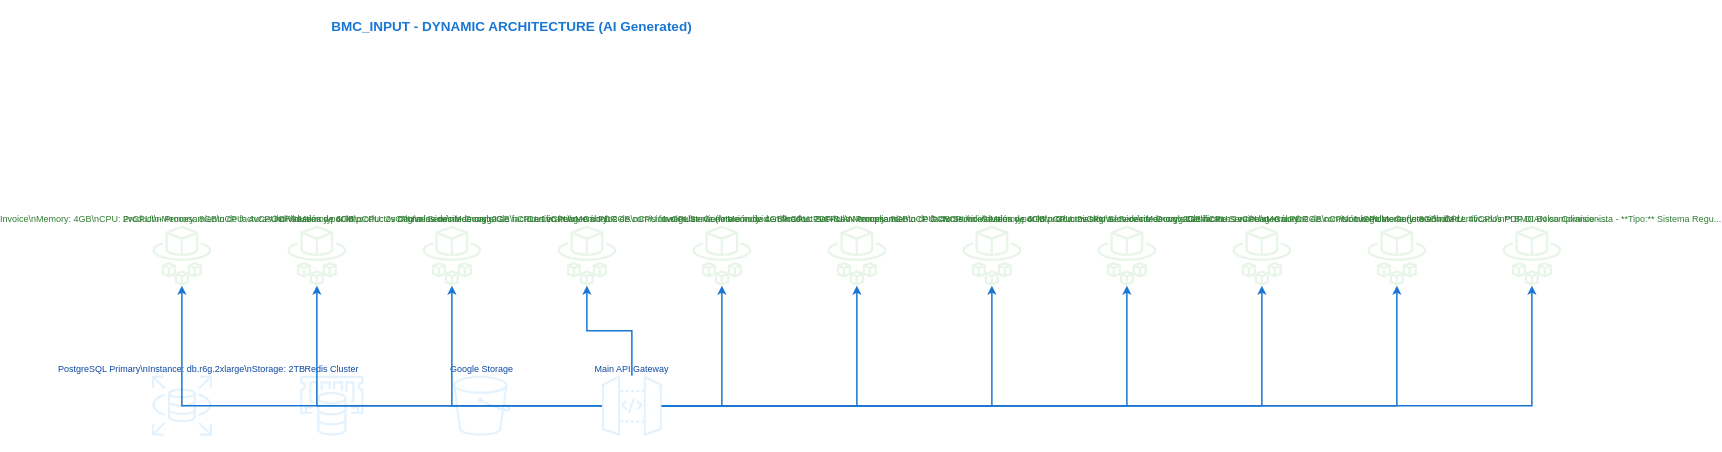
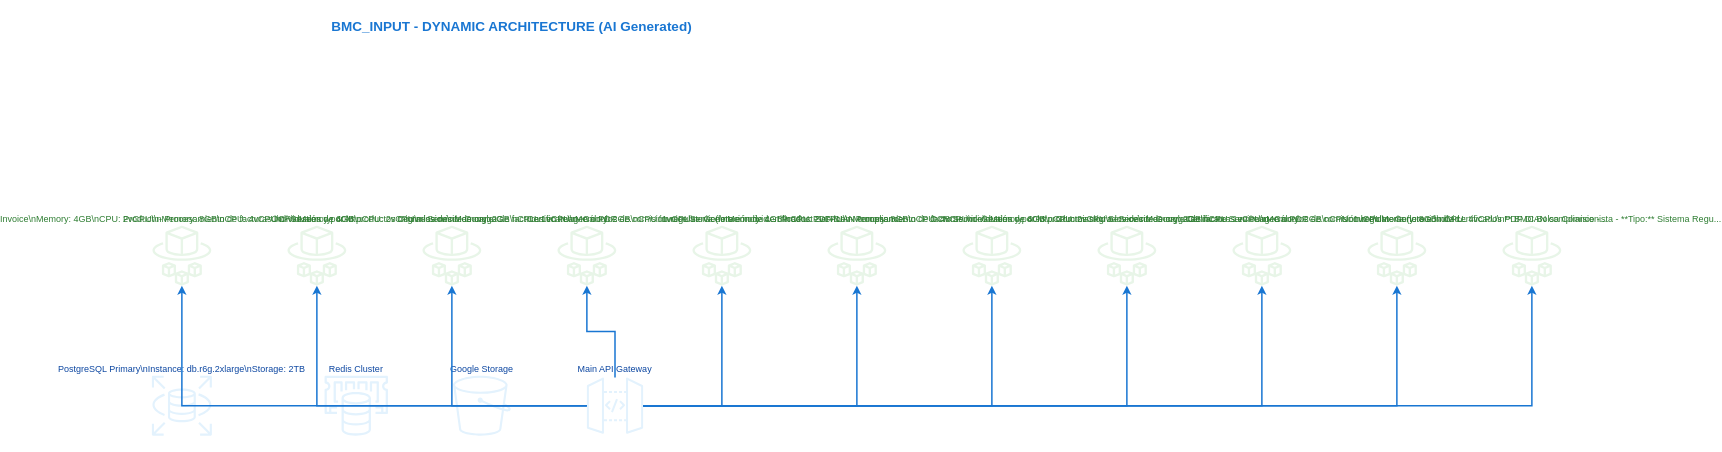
  <mxCell id="0" />
  <mxCell id="1" parent="0" />
  <mxCell id="2" value="BMC_INPUT - DYNAMIC ARCHITECTURE (AI Generated)" style="text;html=1;strokeColor=none;fillColor=none;align=center;verticalAlign=middle;whiteSpace=wrap;rounded=0;fontSize=18;fontStyle=1;fontColor=#1976D2;" vertex="1" parent="1"><mxGeometry x="220" y="20" width="600" height="30" as="geometry" /></mxCell>
  <mxCell id="3" value="Invoice\nMemory: 4GB\nCPU: 2vCPU\n- Procesamiento de facturas individuales y por lot..." style="shape=mxgraph.aws4.fargate;labelPosition=bottom;verticalLabelPosition=top;align=center;verticalAlign=bottom;fillColor=#E8F5E8;strokeColor=#4CAF50;fontColor=#2E7D32;" vertex="1" parent="1"><mxGeometry x="20" y="300" width="120" height="80" as="geometry" /></mxCell>
  <mxCell id="4" value="Product\nMemory: 8GB\nCPU: 4vCPU\n- Gestión de 60M productos migrados desde Google C..." style="shape=mxgraph.aws4.fargate;labelPosition=bottom;verticalLabelPosition=top;align=center;verticalAlign=bottom;fillColor=#E8F5E8;strokeColor=#4CAF50;fontColor=#2E7D32;" vertex="1" parent="1"><mxGeometry x="200" y="300" width="120" height="80" as="geometry" /></mxCell>
  <mxCell id="5" value="OCR\nMemory: 4GB\nCPU: 2vCPU\n- Servicio de carga de facturas en imagen o PDF - ..." style="shape=mxgraph.aws4.fargate;labelPosition=bottom;verticalLabelPosition=top;align=center;verticalAlign=bottom;fillColor=#E8F5E8;strokeColor=#4CAF50;fontColor=#2E7D32;" vertex="1" parent="1"><mxGeometry x="380" y="300" width="120" height="80" as="geometry" /></mxCell>
  <mxCell id="6" value="Commission\nMemory: 2GB\nCPU: 1vCPU\n- Cálculos de comisión regulatoria (lote e individ..." style="shape=mxgraph.aws4.fargate;labelPosition=bottom;verticalLabelPosition=top;align=center;verticalAlign=bottom;fillColor=#E8F5E8;strokeColor=#4CAF50;fontColor=#2E7D32;" vertex="1" parent="1"><mxGeometry x="560" y="300" width="120" height="80" as="geometry" /></mxCell>
  <mxCell id="7" value="Certificate\nMemory: 2GB\nCPU: 1vCPU\n- Generación de certificados PDF DIAN compliance -..." style="shape=mxgraph.aws4.fargate;labelPosition=bottom;verticalLabelPosition=top;align=center;verticalAlign=bottom;fillColor=#E8F5E8;strokeColor=#4CAF50;fontColor=#2E7D32;" vertex="1" parent="1"><mxGeometry x="740" y="300" width="120" height="80" as="geometry" /></mxCell>
  <mxCell id="8" value="Invoice Service\nMemory: 4GB\nCPU: 2vCPU\n- Procesamiento de facturas individuales y por lot..." style="shape=mxgraph.aws4.fargate;labelPosition=bottom;verticalLabelPosition=top;align=center;verticalAlign=bottom;fillColor=#E8F5E8;strokeColor=#4CAF50;fontColor=#2E7D32;" vertex="1" parent="1"><mxGeometry x="920" y="300" width="120" height="80" as="geometry" /></mxCell>
  <mxCell id="9" value="Product Service\nMemory: 8GB\nCPU: 4vCPU\n- Gestión de 60M productos migrados desde Google C..." style="shape=mxgraph.aws4.fargate;labelPosition=bottom;verticalLabelPosition=top;align=center;verticalAlign=bottom;fillColor=#E8F5E8;strokeColor=#4CAF50;fontColor=#2E7D32;" vertex="1" parent="1"><mxGeometry x="1100" y="300" width="120" height="80" as="geometry" /></mxCell>
  <mxCell id="10" value="OCR Service\nMemory: 4GB\nCPU: 2vCPU\n- Servicio de carga de facturas en imagen o PDF - ..." style="shape=mxgraph.aws4.fargate;labelPosition=bottom;verticalLabelPosition=top;align=center;verticalAlign=bottom;fillColor=#E8F5E8;strokeColor=#4CAF50;fontColor=#2E7D32;" vertex="1" parent="1"><mxGeometry x="1280" y="300" width="120" height="80" as="geometry" /></mxCell>
  <mxCell id="11" value="Commission Service\nMemory: 2GB\nCPU: 1vCPU\n- Cálculos de comisión regulatoria (lote e individ..." style="shape=mxgraph.aws4.fargate;labelPosition=bottom;verticalLabelPosition=top;align=center;verticalAlign=bottom;fillColor=#E8F5E8;strokeColor=#4CAF50;fontColor=#2E7D32;" vertex="1" parent="1"><mxGeometry x="1460" y="300" width="120" height="80" as="geometry" /></mxCell>
  <mxCell id="12" value="Certificate Service\nMemory: 2GB\nCPU: 1vCPU\n- Generación de certificados PDF DIAN compliance -..." style="shape=mxgraph.aws4.fargate;labelPosition=bottom;verticalLabelPosition=top;align=center;verticalAlign=bottom;fillColor=#E8F5E8;strokeColor=#4CAF50;fontColor=#2E7D32;" vertex="1" parent="1"><mxGeometry x="1640" y="300" width="120" height="80" as="geometry" /></mxCell>
  <mxCell id="13" value="Nombre\nMemory: 8GB\nCPU: 4vCPU\n** BMC Bolsa Comisionista - **Tipo:** Sistema Regu..." style="shape=mxgraph.aws4.fargate;labelPosition=bottom;verticalLabelPosition=top;align=center;verticalAlign=bottom;fillColor=#E8F5E8;strokeColor=#4CAF50;fontColor=#2E7D32;" vertex="1" parent="1"><mxGeometry x="1820" y="300" width="120" height="80" as="geometry" /></mxCell>
  <mxCell id="14" value="PostgreSQL Primary\nInstance: db.r6g.2xlarge\nStorage: 2TB" style="shape=mxgraph.aws4.rds;labelPosition=bottom;verticalLabelPosition=top;align=center;verticalAlign=bottom;fillColor=#E3F2FD;strokeColor=#1976D2;fontColor=#0D47A1;" vertex="1" parent="1"><mxGeometry x="20" y="500" width="120" height="80" as="geometry" /></mxCell>
- <mxCell id="15" value="Redis Cluster" style="shape=mxgraph.aws4.elasticache;labelPosition=bottom;verticalLabelPosition=top;align=center;verticalAlign=bottom;fillColor=#E3F2FD;strokeColor=#1976D2;fontColor=#0D47A1;" vertex="1" parent="1"><mxGeometry x="220" y="500" width="120" height="80" as="geometry" /></mxCell>
+ <mxCell id="15" value="Redis Cluster" style="shape=mxgraph.aws4.elasticache;labelPosition=bottom;verticalLabelPosition=top;align=center;verticalAlign=bottom;fillColor=#E3F2FD;strokeColor=#1976D2;fontColor=#0D47A1;" vertex="1" parent="1"><mxGeometry x="220" y="500" width="185" height="80" as="geometry" /></mxCell>
  <mxCell id="16" value="Google Storage" style="shape=mxgraph.aws4.s3;labelPosition=bottom;verticalLabelPosition=top;align=center;verticalAlign=bottom;fillColor=#E3F2FD;strokeColor=#1976D2;fontColor=#0D47A1;" vertex="1" parent="1"><mxGeometry x="420" y="500" width="120" height="80" as="geometry" /></mxCell>
- <mxCell id="17" value="Main API Gateway" style="shape=mxgraph.aws4.api_gateway;labelPosition=bottom;verticalLabelPosition=top;align=center;verticalAlign=bottom;fillColor=#E3F2FD;strokeColor=#1976D2;fontColor=#0D47A1;" vertex="1" parent="1"><mxGeometry x="620" y="500" width="120" height="80" as="geometry" /></mxCell>
+ <mxCell id="17" value="Main API Gateway" style="shape=mxgraph.aws4.api_gateway;labelPosition=bottom;verticalLabelPosition=top;align=center;verticalAlign=bottom;fillColor=#E3F2FD;strokeColor=#1976D2;fontColor=#0D47A1;" vertex="1" parent="1"><mxGeometry x="620" y="500" width="75" height="80" as="geometry" /></mxCell>
  <mxCell id="18" style="edgeStyle=orthogonalEdgeStyle;rounded=0;orthogonalLoop=1;jettySize=auto;html=1;strokeColor=#1976D2;strokeWidth=2;" edge="1" parent="1" source="17" target="3"><mxGeometry relative="1" as="geometry" /></mxCell>
  <mxCell id="19" style="edgeStyle=orthogonalEdgeStyle;rounded=0;orthogonalLoop=1;jettySize=auto;html=1;strokeColor=#1976D2;strokeWidth=2;" edge="1" parent="1" source="17" target="4"><mxGeometry relative="1" as="geometry" /></mxCell>
  <mxCell id="20" style="edgeStyle=orthogonalEdgeStyle;rounded=0;orthogonalLoop=1;jettySize=auto;html=1;strokeColor=#1976D2;strokeWidth=2;" edge="1" parent="1" source="17" target="5"><mxGeometry relative="1" as="geometry" /></mxCell>
  <mxCell id="21" style="edgeStyle=orthogonalEdgeStyle;rounded=0;orthogonalLoop=1;jettySize=auto;html=1;strokeColor=#1976D2;strokeWidth=2;" edge="1" parent="1" source="17" target="6"><mxGeometry relative="1" as="geometry" /></mxCell>
  <mxCell id="22" style="edgeStyle=orthogonalEdgeStyle;rounded=0;orthogonalLoop=1;jettySize=auto;html=1;strokeColor=#1976D2;strokeWidth=2;" edge="1" parent="1" source="17" target="7"><mxGeometry relative="1" as="geometry" /></mxCell>
  <mxCell id="23" style="edgeStyle=orthogonalEdgeStyle;rounded=0;orthogonalLoop=1;jettySize=auto;html=1;strokeColor=#1976D2;strokeWidth=2;" edge="1" parent="1" source="17" target="8"><mxGeometry relative="1" as="geometry" /></mxCell>
  <mxCell id="24" style="edgeStyle=orthogonalEdgeStyle;rounded=0;orthogonalLoop=1;jettySize=auto;html=1;strokeColor=#1976D2;strokeWidth=2;" edge="1" parent="1" source="17" target="9"><mxGeometry relative="1" as="geometry" /></mxCell>
  <mxCell id="25" style="edgeStyle=orthogonalEdgeStyle;rounded=0;orthogonalLoop=1;jettySize=auto;html=1;strokeColor=#1976D2;strokeWidth=2;" edge="1" parent="1" source="17" target="10"><mxGeometry relative="1" as="geometry" /></mxCell>
  <mxCell id="26" style="edgeStyle=orthogonalEdgeStyle;rounded=0;orthogonalLoop=1;jettySize=auto;html=1;strokeColor=#1976D2;strokeWidth=2;" edge="1" parent="1" source="17" target="11"><mxGeometry relative="1" as="geometry" /></mxCell>
  <mxCell id="27" style="edgeStyle=orthogonalEdgeStyle;rounded=0;orthogonalLoop=1;jettySize=auto;html=1;strokeColor=#1976D2;strokeWidth=2;" edge="1" parent="1" source="17" target="12"><mxGeometry relative="1" as="geometry" /></mxCell>
  <mxCell id="28" style="edgeStyle=orthogonalEdgeStyle;rounded=0;orthogonalLoop=1;jettySize=auto;html=1;strokeColor=#1976D2;strokeWidth=2;" edge="1" parent="1" source="17" target="13"><mxGeometry relative="1" as="geometry" /></mxCell>
